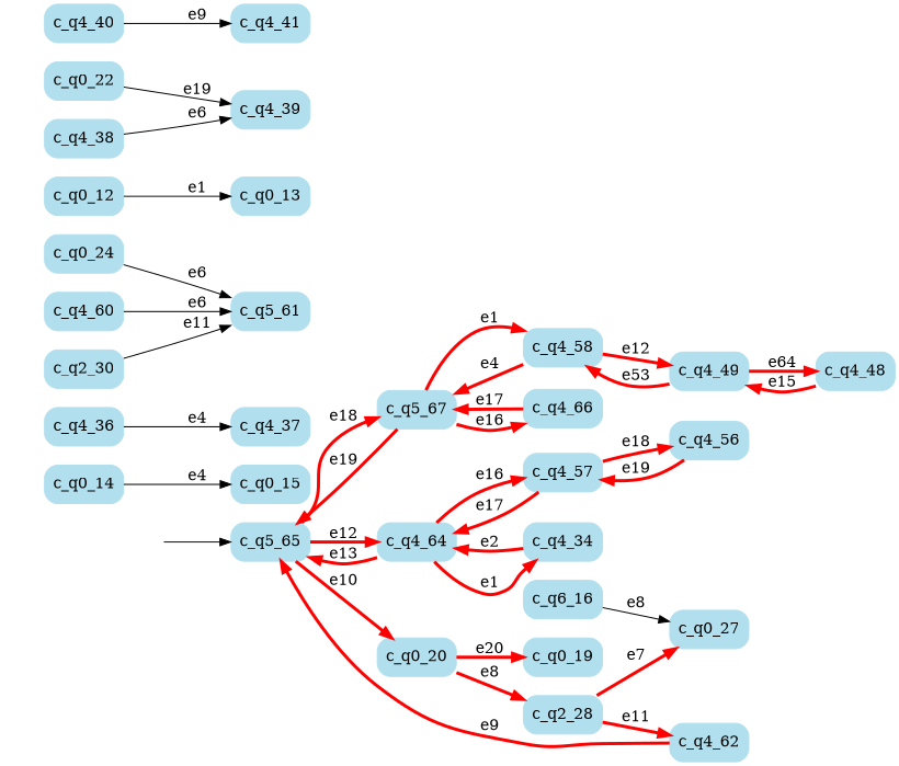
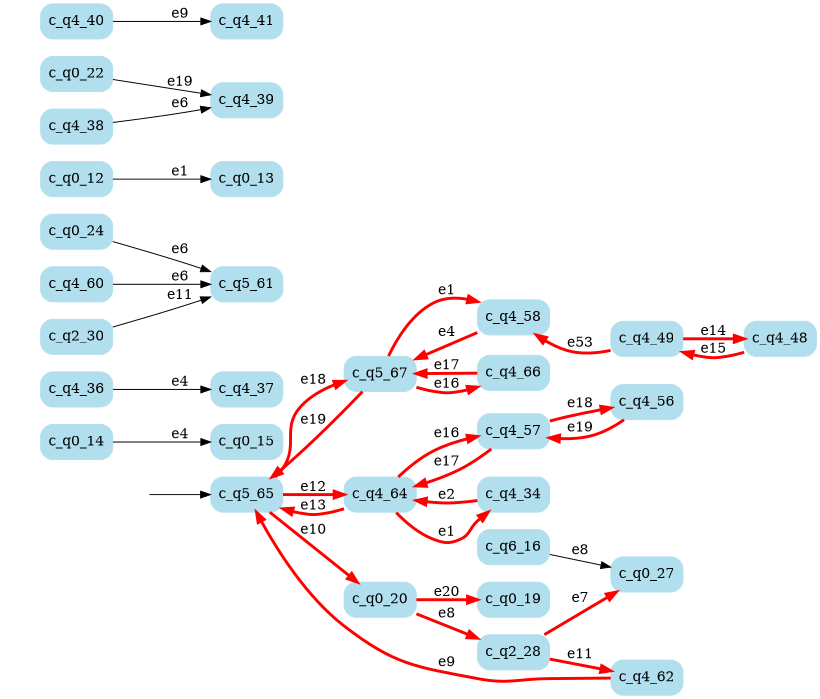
  digraph {
    fontname="DejaVu Serif"
    rankdir=LR
    node [fontname="DejaVu Serif" style="rounded, filled" color=lightblue2 shape=box]
    edge [fontname="DejaVu Serif" color=red penwidth=3]
    start_c_q5_65 [style=invisible color="" shape=""]
    n2 [label=c_q5_65]
    n3 [label=c_q5_67]
    n4 [label=c_q4_64]
    n5 [label=c_q0_20]
    n6 [label=c_q0_15]
    n7 [label=c_q6_16]
    n8 [label=c_q0_27]
    n9 [label=c_q4_36]
    n10 [label=c_q4_37]
    n11 [label=c_q0_19]
    n12 [label=c_q4_48]
    n13 [label=c_q4_49]
    n14 [label=c_q4_58]
    n15 [label=c_q4_66]
    n16 [label=c_q5_61]
    n17 [label=c_q0_13]
    n18 [label=c_q0_22]
    n19 [label=c_q4_39]
    n20 [label=c_q4_57]
    n21 [label=c_q4_34]
    n22 [label=c_q4_56]
    n23 [label=c_q2_28]
    n24 [label=c_q4_62]
    n25 [label=c_q0_24]
    n26 [label=c_q4_38]
    n27 [label=c_q0_12]
    n28 [label=c_q4_60]
    n29 [label=c_q4_41]
    n30 [label=c_q2_30]
    n31 [label=c_q0_14]
    n32 [label=c_q4_40]
    start_c_q5_65 -> n2 [color="" penwidth=""]
    n2 -> n3 [label=e18]
    n2 -> n4 [label=e12]
    n2 -> n5 [label=e10]
    n3 -> n2 [label=e19]
    n3 -> n14 [label=e1]
    n3 -> n15 [label=e16]
    n4 -> n2 [label=e13]
    n4 -> n20 [label=e16]
    n4 -> n21 [label=e1]
    n5 -> n11 [label=e20]
    n5 -> n23 [label=e8]
    n7 -> n8 [label=e8 color="" penwidth=""]
    n9 -> n10 [label=e4 color="" penwidth=""]
    n12 -> n13 [label=e15]
-   n13 -> n12 [label=e64]
+   n13 -> n12 [label=e14]
    n13 -> n14 [label=e53]
    n14 -> n3 [label=e4]
-   n14 -> n13 [label=e12]
    n15 -> n3 [label=e17]
    n18 -> n19 [label=e19 color="" penwidth=""]
    n20 -> n4 [label=e17]
    n20 -> n22 [label=e18]
    n21 -> n4 [label=e2]
    n22 -> n20 [label=e19]
    n23 -> n8 [label=e7]
    n23 -> n24 [label=e11]
    n24 -> n2 [label=e9]
    n25 -> n16 [label=e6 color="" penwidth=""]
    n26 -> n19 [label=e6 color="" penwidth=""]
    n27 -> n17 [label=e1 color="" penwidth=""]
    n28 -> n16 [label=e6 color="" penwidth=""]
    n30 -> n16 [label=e11 color="" penwidth=""]
    n31 -> n6 [label=e4 color="" penwidth=""]
    n32 -> n29 [label=e9 color="" penwidth=""]
  }
